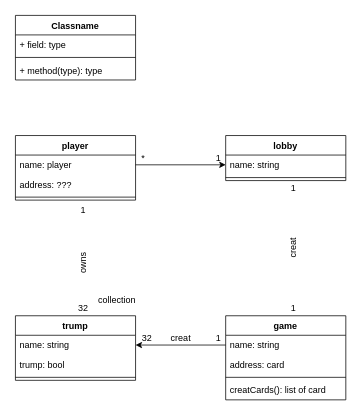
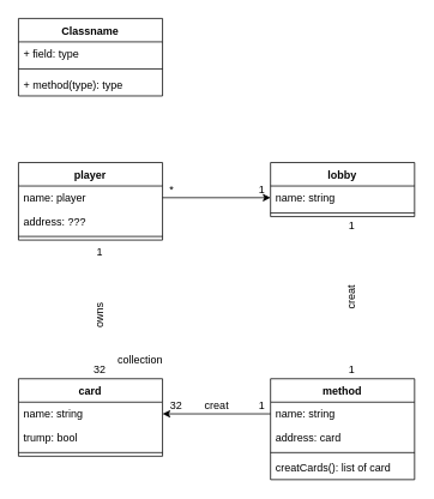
  <mxCell id="0" />
  <mxCell id="1" parent="0" />
  <mxCell id="2" value="player" style="swimlane;fontStyle=1;align=center;verticalAlign=top;childLayout=stackLayout;horizontal=1;startSize=26;horizontalStack=0;resizeParent=1;resizeParentMax=0;resizeLast=0;collapsible=1;marginBottom=0;" vertex="1" parent="1"><mxGeometry x="20" y="180" width="160" height="86" as="geometry"><mxRectangle x="80" y="200" width="70" height="26" as="alternateBounds" /></mxGeometry></mxCell>
  <mxCell id="3" value="name: player" style="text;strokeColor=none;fillColor=none;align=left;verticalAlign=top;spacingLeft=4;spacingRight=4;overflow=hidden;rotatable=0;points=[[0,0.5],[1,0.5]];portConstraint=eastwest;" vertex="1" parent="2"><mxGeometry y="26" width="160" height="26" as="geometry" /></mxCell>
  <mxCell id="4" value="address: ???" style="text;strokeColor=none;fillColor=none;align=left;verticalAlign=top;spacingLeft=4;spacingRight=4;overflow=hidden;rotatable=0;points=[[0,0.5],[1,0.5]];portConstraint=eastwest;" vertex="1" parent="2"><mxGeometry y="52" width="160" height="26" as="geometry" /></mxCell>
  <mxCell id="5" value="" style="line;strokeWidth=1;fillColor=none;align=left;verticalAlign=middle;spacingTop=-1;spacingLeft=3;spacingRight=3;rotatable=0;labelPosition=right;points=[];portConstraint=eastwest;" vertex="1" parent="2"><mxGeometry y="78" width="160" height="8" as="geometry" /></mxCell>
  <mxCell id="6" value="Classname" style="swimlane;fontStyle=1;align=center;verticalAlign=top;childLayout=stackLayout;horizontal=1;startSize=26;horizontalStack=0;resizeParent=1;resizeParentMax=0;resizeLast=0;collapsible=1;marginBottom=0;" vertex="1" parent="1"><mxGeometry x="20" y="20" width="160" height="86" as="geometry" /></mxCell>
  <mxCell id="7" value="+ field: type" style="text;strokeColor=none;fillColor=none;align=left;verticalAlign=top;spacingLeft=4;spacingRight=4;overflow=hidden;rotatable=0;points=[[0,0.5],[1,0.5]];portConstraint=eastwest;" vertex="1" parent="6"><mxGeometry y="26" width="160" height="26" as="geometry" /></mxCell>
  <mxCell id="8" value="" style="line;strokeWidth=1;fillColor=none;align=left;verticalAlign=middle;spacingTop=-1;spacingLeft=3;spacingRight=3;rotatable=0;labelPosition=right;points=[];portConstraint=eastwest;" vertex="1" parent="6"><mxGeometry y="52" width="160" height="8" as="geometry" /></mxCell>
  <mxCell id="9" value="+ method(type): type" style="text;strokeColor=none;fillColor=none;align=left;verticalAlign=top;spacingLeft=4;spacingRight=4;overflow=hidden;rotatable=0;points=[[0,0.5],[1,0.5]];portConstraint=eastwest;" vertex="1" parent="6"><mxGeometry y="60" width="160" height="26" as="geometry" /></mxCell>
  <mxCell id="10" style="edgeStyle=orthogonalEdgeStyle;rounded=0;orthogonalLoop=1;jettySize=auto;html=1;exitX=1;exitY=0.5;exitDx=0;exitDy=0;entryX=0;entryY=0.5;entryDx=0;entryDy=0;" edge="1" parent="1" source="3" target="17"><mxGeometry relative="1" as="geometry" /></mxCell>
  <mxCell id="11" value="*" style="text;html=1;resizable=0;autosize=1;align=center;verticalAlign=middle;points=[];fillColor=none;strokeColor=none;rounded=0;glass=0;" vertex="1" parent="1"><mxGeometry x="180" y="200" width="20" height="20" as="geometry" /></mxCell>
  <mxCell id="12" value="1" style="text;html=1;resizable=0;autosize=1;align=center;verticalAlign=middle;points=[];fillColor=none;strokeColor=none;rounded=0;glass=0;" vertex="1" parent="1"><mxGeometry x="280" y="200" width="20" height="20" as="geometry" /></mxCell>
  <mxCell id="13" value="creat" style="text;html=1;resizable=0;autosize=1;align=center;verticalAlign=middle;points=[];fillColor=none;strokeColor=none;rounded=0;glass=0;rotation=270;" vertex="1" parent="1"><mxGeometry x="370" y="320" width="40" height="20" as="geometry" /></mxCell>
  <mxCell id="14" value="1" style="text;html=1;resizable=0;autosize=1;align=center;verticalAlign=middle;points=[];fillColor=none;strokeColor=none;rounded=0;glass=0;" vertex="1" parent="1"><mxGeometry x="380" y="400" width="20" height="20" as="geometry" /></mxCell>
  <mxCell id="15" value="1" style="text;html=1;resizable=0;autosize=1;align=center;verticalAlign=middle;points=[];fillColor=none;strokeColor=none;rounded=0;glass=0;" vertex="1" parent="1"><mxGeometry x="380" y="240" width="20" height="20" as="geometry" /></mxCell>
  <mxCell id="16" value="lobby" style="swimlane;fontStyle=1;align=center;verticalAlign=top;childLayout=stackLayout;horizontal=1;startSize=26;horizontalStack=0;resizeParent=1;resizeParentMax=0;resizeLast=0;collapsible=1;marginBottom=0;glass=0;" vertex="1" parent="1"><mxGeometry x="300" y="180" width="160" height="60" as="geometry"><mxRectangle x="360" y="200" width="60" height="26" as="alternateBounds" /></mxGeometry></mxCell>
  <mxCell id="17" value="name: string" style="text;strokeColor=none;align=left;verticalAlign=top;spacingLeft=4;spacingRight=4;overflow=hidden;rotatable=0;points=[[0,0.5],[1,0.5]];portConstraint=eastwest;" vertex="1" parent="16"><mxGeometry y="26" width="160" height="26" as="geometry" /></mxCell>
  <mxCell id="18" value="" style="line;strokeWidth=1;fillColor=none;align=left;verticalAlign=middle;spacingTop=-1;spacingLeft=3;spacingRight=3;rotatable=0;labelPosition=right;points=[];portConstraint=eastwest;" vertex="1" parent="16"><mxGeometry y="52" width="160" height="8" as="geometry" /></mxCell>
- <mxCell id="19" value="trump" style="swimlane;fontStyle=1;align=center;verticalAlign=top;childLayout=stackLayout;horizontal=1;startSize=26;horizontalStack=0;resizeParent=1;resizeParentMax=0;resizeLast=0;collapsible=1;marginBottom=0;glass=0;fillColor=none;" vertex="1" parent="1"><mxGeometry x="20" y="420" width="160" height="86" as="geometry" /></mxCell>
+ <mxCell id="19" value="card" style="swimlane;fontStyle=1;align=center;verticalAlign=top;childLayout=stackLayout;horizontal=1;startSize=26;horizontalStack=0;resizeParent=1;resizeParentMax=0;resizeLast=0;collapsible=1;marginBottom=0;glass=0;fillColor=none;" vertex="1" parent="1"><mxGeometry x="20" y="420" width="160" height="86" as="geometry" /></mxCell>
  <mxCell id="20" value="name: string" style="text;strokeColor=none;fillColor=none;align=left;verticalAlign=top;spacingLeft=4;spacingRight=4;overflow=hidden;rotatable=0;points=[[0,0.5],[1,0.5]];portConstraint=eastwest;" vertex="1" parent="19"><mxGeometry y="26" width="160" height="26" as="geometry" /></mxCell>
  <mxCell id="21" value="trump: bool" style="text;strokeColor=none;fillColor=none;align=left;verticalAlign=top;spacingLeft=4;spacingRight=4;overflow=hidden;rotatable=0;points=[[0,0.5],[1,0.5]];portConstraint=eastwest;" vertex="1" parent="19"><mxGeometry y="52" width="160" height="26" as="geometry" /></mxCell>
  <mxCell id="22" value="" style="line;strokeWidth=1;fillColor=none;align=left;verticalAlign=middle;spacingTop=-1;spacingLeft=3;spacingRight=3;rotatable=0;labelPosition=right;points=[];portConstraint=eastwest;" vertex="1" parent="19"><mxGeometry y="78" width="160" height="8" as="geometry" /></mxCell>
  <mxCell id="23" value="1" style="text;html=1;resizable=0;autosize=1;align=center;verticalAlign=middle;points=[];fillColor=none;strokeColor=none;rounded=0;glass=0;" vertex="1" parent="1"><mxGeometry x="100" y="270" width="20" height="20" as="geometry" /></mxCell>
  <mxCell id="24" value="32" style="text;html=1;resizable=0;autosize=1;align=center;verticalAlign=middle;points=[];fillColor=none;strokeColor=none;rounded=0;glass=0;" vertex="1" parent="1"><mxGeometry x="95" y="400" width="30" height="20" as="geometry" /></mxCell>
  <mxCell id="25" value="owns" style="text;html=1;resizable=0;autosize=1;align=center;verticalAlign=middle;points=[];fillColor=none;strokeColor=none;rounded=0;glass=0;rotation=270;" vertex="1" parent="1"><mxGeometry x="90" y="340" width="40" height="20" as="geometry" /></mxCell>
- <mxCell id="26" value="game" style="swimlane;fontStyle=1;align=center;verticalAlign=top;childLayout=stackLayout;horizontal=1;startSize=26;horizontalStack=0;resizeParent=1;resizeParentMax=0;resizeLast=0;collapsible=1;marginBottom=0;glass=0;fillColor=none;" vertex="1" parent="1"><mxGeometry x="300" y="420" width="160" height="112" as="geometry" /></mxCell>
+ <mxCell id="26" value="method" style="swimlane;fontStyle=1;align=center;verticalAlign=top;childLayout=stackLayout;horizontal=1;startSize=26;horizontalStack=0;resizeParent=1;resizeParentMax=0;resizeLast=0;collapsible=1;marginBottom=0;glass=0;fillColor=none;" vertex="1" parent="1"><mxGeometry x="300" y="420" width="160" height="112" as="geometry" /></mxCell>
  <mxCell id="27" value="name: string" style="text;strokeColor=none;fillColor=none;align=left;verticalAlign=top;spacingLeft=4;spacingRight=4;overflow=hidden;rotatable=0;points=[[0,0.5],[1,0.5]];portConstraint=eastwest;" vertex="1" parent="26"><mxGeometry y="26" width="160" height="26" as="geometry" /></mxCell>
  <mxCell id="28" value="address: card" style="text;strokeColor=none;fillColor=none;align=left;verticalAlign=top;spacingLeft=4;spacingRight=4;overflow=hidden;rotatable=0;points=[[0,0.5],[1,0.5]];portConstraint=eastwest;" vertex="1" parent="26"><mxGeometry y="52" width="160" height="26" as="geometry" /></mxCell>
  <mxCell id="29" value="" style="line;strokeWidth=1;fillColor=none;align=center;verticalAlign=middle;spacingTop=-1;spacingLeft=3;spacingRight=3;rotatable=0;labelPosition=center;points=[];portConstraint=eastwest;verticalLabelPosition=middle;" vertex="1" parent="26"><mxGeometry y="78" width="160" height="8" as="geometry" /></mxCell>
  <mxCell id="30" value="creatCards(): list of card" style="text;strokeColor=none;fillColor=none;align=left;verticalAlign=top;spacingLeft=4;spacingRight=4;overflow=hidden;rotatable=0;points=[[0,0.5],[1,0.5]];portConstraint=eastwest;" vertex="1" parent="26"><mxGeometry y="86" width="160" height="26" as="geometry" /></mxCell>
  <mxCell id="31" value="&lt;div&gt;collection&lt;br&gt;&lt;/div&gt;" style="text;html=1;resizable=0;autosize=1;align=center;verticalAlign=middle;points=[];fillColor=none;strokeColor=none;rounded=0;glass=0;rotation=0;" vertex="1" parent="1"><mxGeometry x="125" y="390" width="60" height="20" as="geometry" /></mxCell>
  <mxCell id="32" style="edgeStyle=orthogonalEdgeStyle;rounded=0;orthogonalLoop=1;jettySize=auto;html=1;exitX=0;exitY=0.5;exitDx=0;exitDy=0;entryX=1;entryY=0.5;entryDx=0;entryDy=0;" edge="1" parent="1" source="27" target="20"><mxGeometry relative="1" as="geometry" /></mxCell>
  <mxCell id="33" value="creat" style="text;html=1;resizable=0;autosize=1;align=center;verticalAlign=middle;points=[];fillColor=none;strokeColor=none;rounded=0;glass=0;" vertex="1" parent="1"><mxGeometry x="220" y="440" width="40" height="20" as="geometry" /></mxCell>
  <mxCell id="34" value="1" style="text;html=1;resizable=0;autosize=1;align=center;verticalAlign=middle;points=[];fillColor=none;strokeColor=none;rounded=0;glass=0;" vertex="1" parent="1"><mxGeometry x="280" y="440" width="20" height="20" as="geometry" /></mxCell>
  <mxCell id="35" value="32" style="text;html=1;resizable=0;autosize=1;align=center;verticalAlign=middle;points=[];fillColor=none;strokeColor=none;rounded=0;glass=0;" vertex="1" parent="1"><mxGeometry x="180" y="440" width="30" height="20" as="geometry" /></mxCell>
